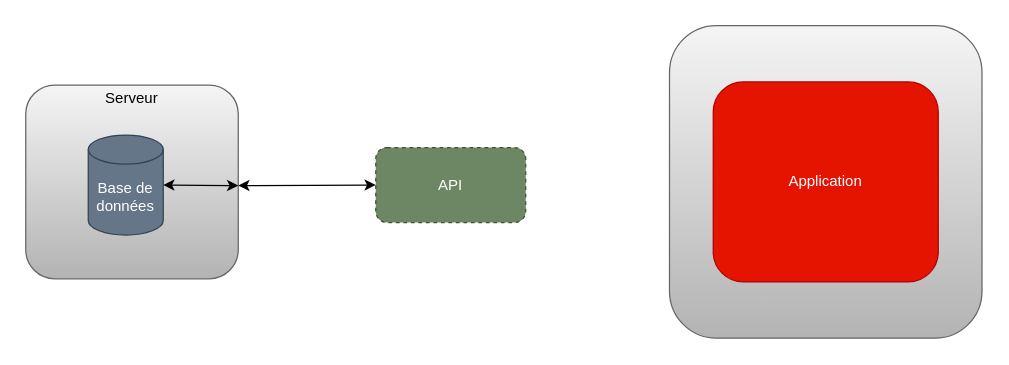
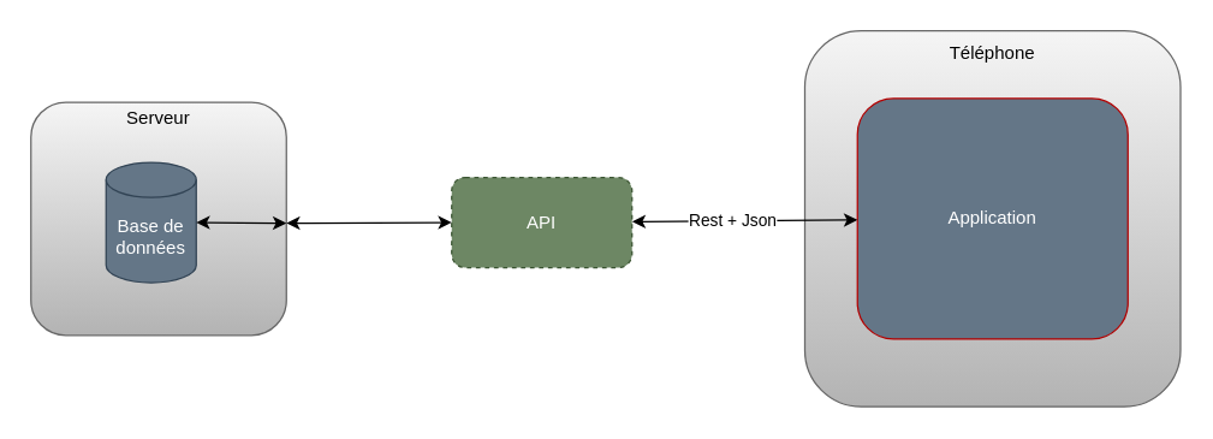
  <mxCell id="0" />
  <mxCell id="1" parent="0" />
  <mxCell id="2" value="" style="rounded=1;whiteSpace=wrap;html=1;fillColor=#f5f5f5;strokeColor=#666666;gradientColor=#b3b3b3;" parent="1" vertex="1"><mxGeometry x="535" y="20" width="250" height="250" as="geometry" /></mxCell>
- <mxCell id="4" value="Application" style="rounded=1;whiteSpace=wrap;html=1;fillColor=#e51400;strokeColor=#B20000;fontColor=#ffffff;" parent="1" vertex="1"><mxGeometry x="570" y="65" width="180" height="160" as="geometry" /></mxCell>
+ <mxCell id="3" value="Téléphone" style="text;html=1;strokeColor=none;fillColor=none;align=center;verticalAlign=middle;whiteSpace=wrap;rounded=0;" parent="1" vertex="1"><mxGeometry x="640" y="25" width="40" height="20" as="geometry" /></mxCell>
+ <mxCell id="4" value="Application" style="rounded=1;whiteSpace=wrap;html=1;fillColor=#647687;strokeColor=#B20000;fontColor=#ffffff;" parent="1" vertex="1"><mxGeometry x="570" y="65" width="180" height="160" as="geometry" /></mxCell>
  <mxCell id="5" value="API" style="rounded=1;whiteSpace=wrap;html=1;fillColor=#6d8764;strokeColor=#3A5431;fontColor=#ffffff;dashed=1;" parent="1" vertex="1"><mxGeometry x="300" y="117.5" width="120" height="60" as="geometry" /></mxCell>
  <mxCell id="6" value="" style="rounded=1;whiteSpace=wrap;html=1;fillColor=#f5f5f5;strokeColor=#666666;gradientColor=#b3b3b3;" parent="1" vertex="1"><mxGeometry x="20" y="67.5" width="170" height="155" as="geometry" /></mxCell>
  <mxCell id="7" value="Serveur" style="text;html=1;strokeColor=none;fillColor=none;align=center;verticalAlign=middle;whiteSpace=wrap;rounded=0;" parent="1" vertex="1"><mxGeometry x="85" y="67.5" width="40" height="20" as="geometry" /></mxCell>
  <mxCell id="8" value="Base de données" style="shape=cylinder3;whiteSpace=wrap;html=1;boundedLbl=1;backgroundOutline=1;size=11.667;fillColor=#647687;strokeColor=#314354;fontColor=#ffffff;" parent="1" vertex="1"><mxGeometry x="70" y="107.5" width="60" height="80" as="geometry" /></mxCell>
  <mxCell id="9" value="" style="endArrow=classic;startArrow=classic;html=1;entryX=0;entryY=0.5;entryDx=0;entryDy=0;" parent="1" target="5" edge="1"><mxGeometry width="50" height="50" relative="1" as="geometry"><mxPoint x="190" y="148" as="sourcePoint" /><mxPoint x="280" y="155" as="targetPoint" /></mxGeometry></mxCell>
+ <mxCell id="10" value="" style="endArrow=classic;startArrow=classic;html=1;" parent="1" source="5" target="4" edge="1"><mxGeometry width="50" height="50" relative="1" as="geometry"><mxPoint x="210" y="205" as="sourcePoint" /><mxPoint x="380" y="205" as="targetPoint" /></mxGeometry></mxCell>
+ <mxCell id="11" value="Rest + Json" style="edgeLabel;html=1;align=center;verticalAlign=middle;resizable=0;points=[];" parent="10" vertex="1" connectable="0"><mxGeometry x="-0.107" y="1" relative="1" as="geometry"><mxPoint as="offset" /></mxGeometry></mxCell>
  <mxCell id="12" value="" style="endArrow=classic;startArrow=classic;html=1;exitX=1;exitY=0.5;exitDx=0;exitDy=0;exitPerimeter=0;" edge="1" parent="1" source="8"><mxGeometry width="50" height="50" relative="1" as="geometry"><mxPoint x="220" y="225" as="sourcePoint" /><mxPoint x="190" y="148" as="targetPoint" /></mxGeometry></mxCell>
